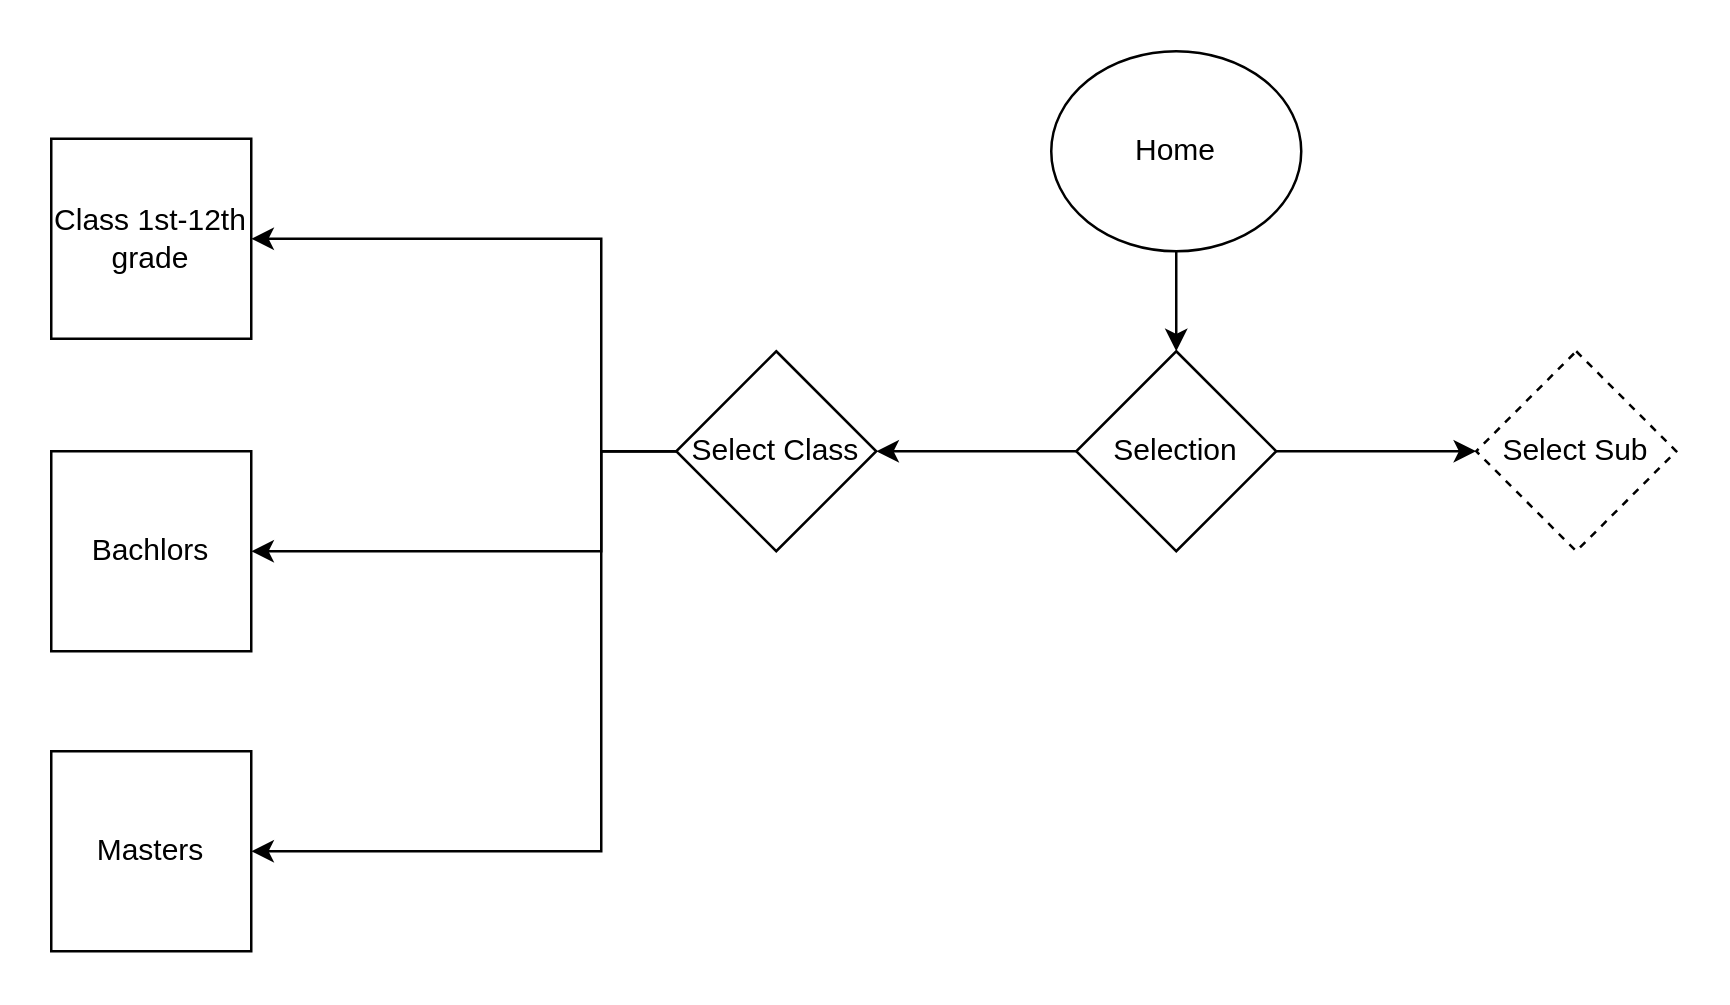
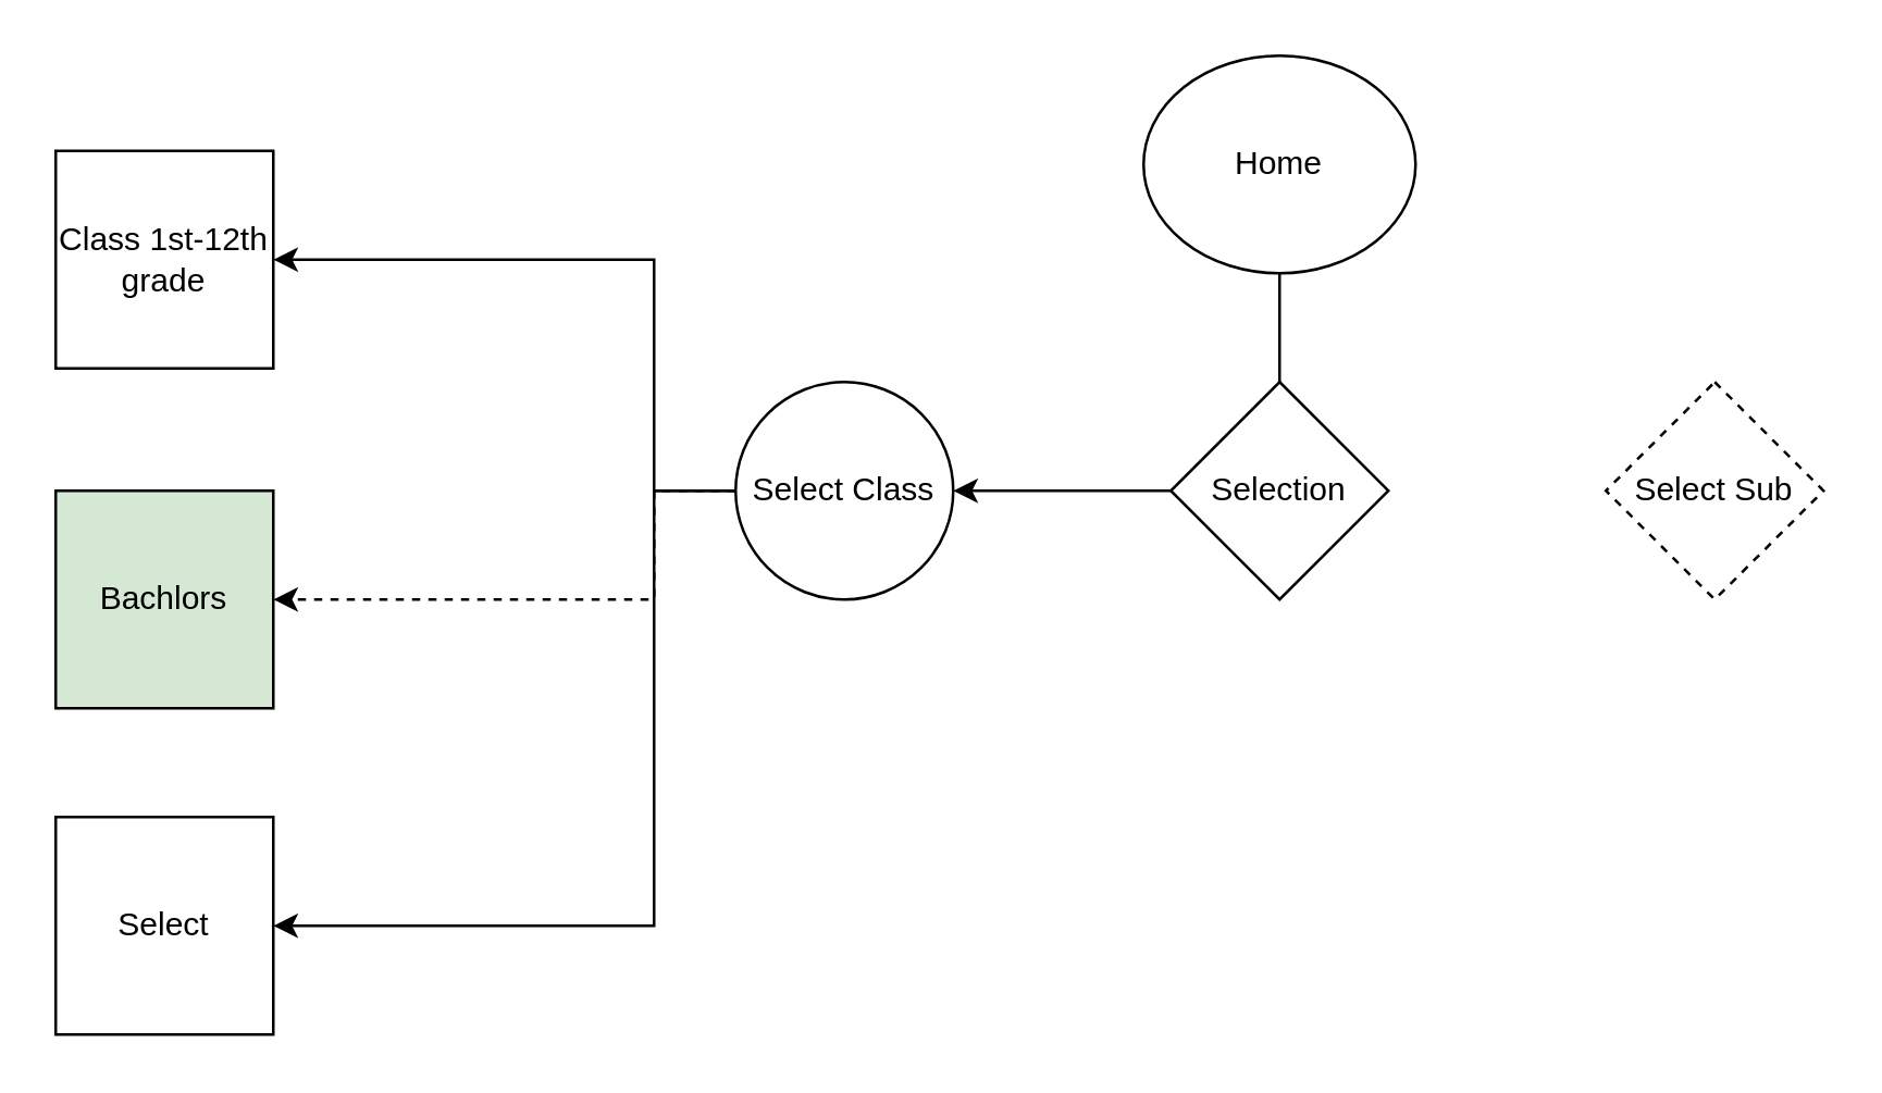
  <mxCell id="0" />
  <mxCell id="1" parent="0" />
- <mxCell id="2" value="" style="edgeStyle=orthogonalEdgeStyle;rounded=0;orthogonalLoop=1;jettySize=auto;html=1;" edge="1" parent="1" source="3" target="6"><mxGeometry relative="1" as="geometry" /></mxCell>
+ <mxCell id="2" value="" style="edgeStyle=orthogonalEdgeStyle;rounded=0;orthogonalLoop=1;jettySize=auto;html=1;endArrow=none;" edge="1" parent="1" source="3" target="6"><mxGeometry relative="1" as="geometry" /></mxCell>
  <mxCell id="3" value="Home" style="ellipse;whiteSpace=wrap;html=1;" vertex="1" parent="1"><mxGeometry x="420" y="20" width="100" height="80" as="geometry" /></mxCell>
  <mxCell id="4" value="" style="edgeStyle=orthogonalEdgeStyle;rounded=0;orthogonalLoop=1;jettySize=auto;html=1;" edge="1" parent="1" source="6" target="8"><mxGeometry relative="1" as="geometry" /></mxCell>
- <mxCell id="5" value="" style="edgeStyle=orthogonalEdgeStyle;rounded=0;orthogonalLoop=1;jettySize=auto;html=1;" edge="1" parent="1" source="6" target="9"><mxGeometry relative="1" as="geometry" /></mxCell>
  <mxCell id="6" value="Selection" style="rhombus;whiteSpace=wrap;html=1;" vertex="1" parent="1"><mxGeometry x="430" y="140" width="80" height="80" as="geometry" /></mxCell>
  <mxCell id="7" value="" style="edgeStyle=orthogonalEdgeStyle;rounded=0;orthogonalLoop=1;jettySize=auto;html=1;entryX=1;entryY=0.5;entryDx=0;entryDy=0;" edge="1" parent="1" source="8" target="10"><mxGeometry relative="1" as="geometry"><mxPoint x="150" y="180" as="targetPoint" /><Array as="points"><mxPoint x="240" y="180" /><mxPoint x="240" y="95" /></Array></mxGeometry></mxCell>
- <mxCell id="8" value="Select Class" style="rhombus;whiteSpace=wrap;html=1;" vertex="1" parent="1"><mxGeometry x="270" y="140" width="80" height="80" as="geometry" /></mxCell>
+ <mxCell id="8" value="Select Class" style="ellipse;whiteSpace=wrap;html=1;" vertex="1" parent="1"><mxGeometry x="270" y="140" width="80" height="80" as="geometry" /></mxCell>
  <mxCell id="9" value="Select Sub" style="rhombus;whiteSpace=wrap;html=1;dashed=1;" vertex="1" parent="1"><mxGeometry x="590" y="140" width="80" height="80" as="geometry" /></mxCell>
  <mxCell id="10" value="Class 1st-12th grade" style="whiteSpace=wrap;html=1;aspect=fixed;" vertex="1" parent="1"><mxGeometry x="20" y="55" width="80" height="80" as="geometry" /></mxCell>
- <mxCell id="11" value="Bachlors" style="whiteSpace=wrap;html=1;aspect=fixed;" vertex="1" parent="1"><mxGeometry x="20" y="180" width="80" height="80" as="geometry" /></mxCell>
- <mxCell id="12" value="" style="edgeStyle=orthogonalEdgeStyle;rounded=0;orthogonalLoop=1;jettySize=auto;html=1;entryX=1;entryY=0.5;entryDx=0;entryDy=0;exitX=0;exitY=0.5;exitDx=0;exitDy=0;" edge="1" parent="1" source="8" target="11"><mxGeometry relative="1" as="geometry"><mxPoint x="290" y="325" as="sourcePoint" /><mxPoint x="120" y="240" as="targetPoint" /><Array as="points"><mxPoint x="240" y="180" /><mxPoint x="240" y="220" /></Array></mxGeometry></mxCell>
+ <mxCell id="11" value="Bachlors" style="whiteSpace=wrap;html=1;aspect=fixed;fillColor=#d5e8d4;" vertex="1" parent="1"><mxGeometry x="20" y="180" width="80" height="80" as="geometry" /></mxCell>
+ <mxCell id="12" value="" style="edgeStyle=orthogonalEdgeStyle;rounded=0;orthogonalLoop=1;jettySize=auto;html=1;entryX=1;entryY=0.5;entryDx=0;entryDy=0;exitX=0;exitY=0.5;exitDx=0;exitDy=0;dashed=1;" edge="1" parent="1" source="8" target="11"><mxGeometry relative="1" as="geometry"><mxPoint x="290" y="325" as="sourcePoint" /><mxPoint x="120" y="240" as="targetPoint" /><Array as="points"><mxPoint x="240" y="180" /><mxPoint x="240" y="220" /></Array></mxGeometry></mxCell>
  <mxCell id="13" value="" style="edgeStyle=orthogonalEdgeStyle;rounded=0;orthogonalLoop=1;jettySize=auto;html=1;entryX=1;entryY=0.5;entryDx=0;entryDy=0;exitX=0;exitY=0.5;exitDx=0;exitDy=0;" edge="1" parent="1" source="8" target="14"><mxGeometry relative="1" as="geometry"><mxPoint x="280" y="300" as="sourcePoint" /><mxPoint x="110" y="340" as="targetPoint" /><Array as="points"><mxPoint x="240" y="180" /><mxPoint x="240" y="340" /></Array></mxGeometry></mxCell>
- <mxCell id="14" value="Masters" style="whiteSpace=wrap;html=1;aspect=fixed;" vertex="1" parent="1"><mxGeometry x="20" y="300" width="80" height="80" as="geometry" /></mxCell>
+ <mxCell id="14" value="Select" style="whiteSpace=wrap;html=1;aspect=fixed;" vertex="1" parent="1"><mxGeometry x="20" y="300" width="80" height="80" as="geometry" /></mxCell>
